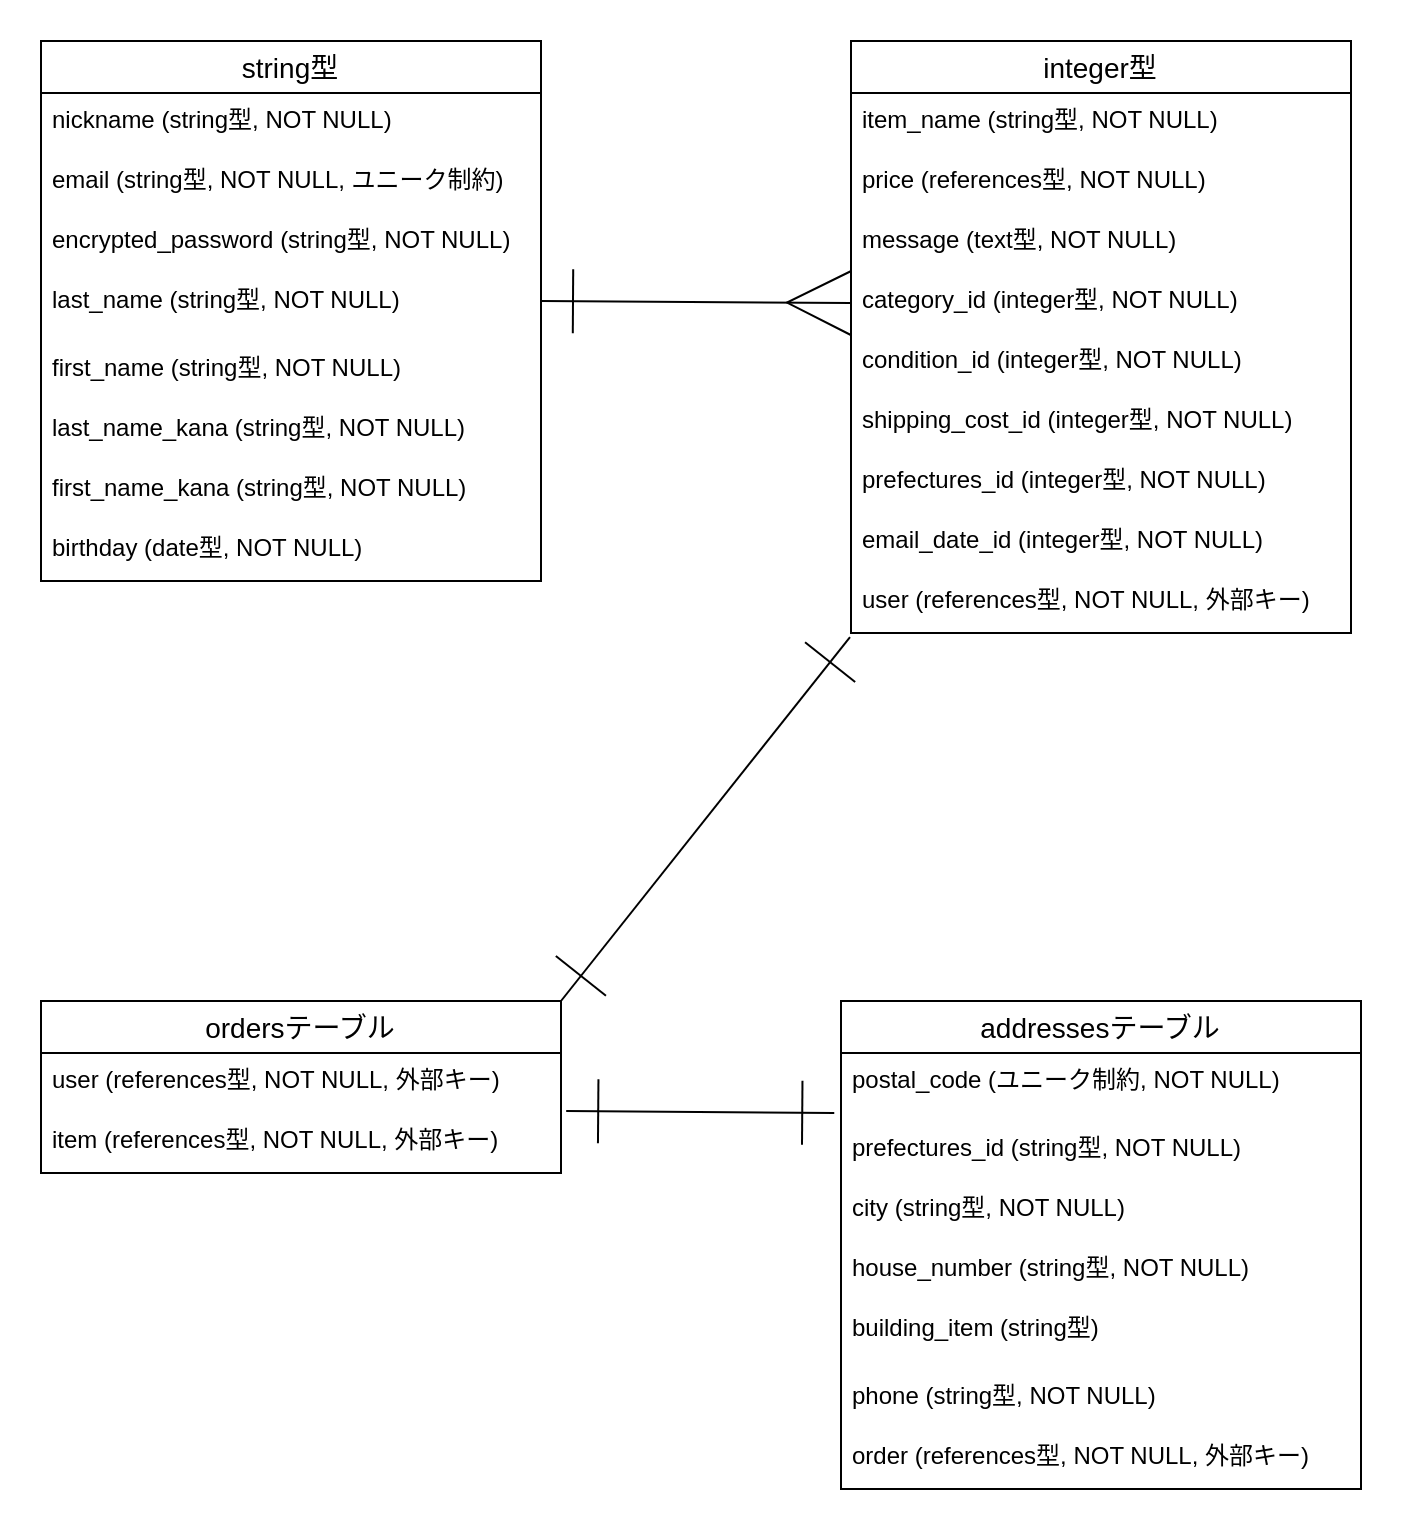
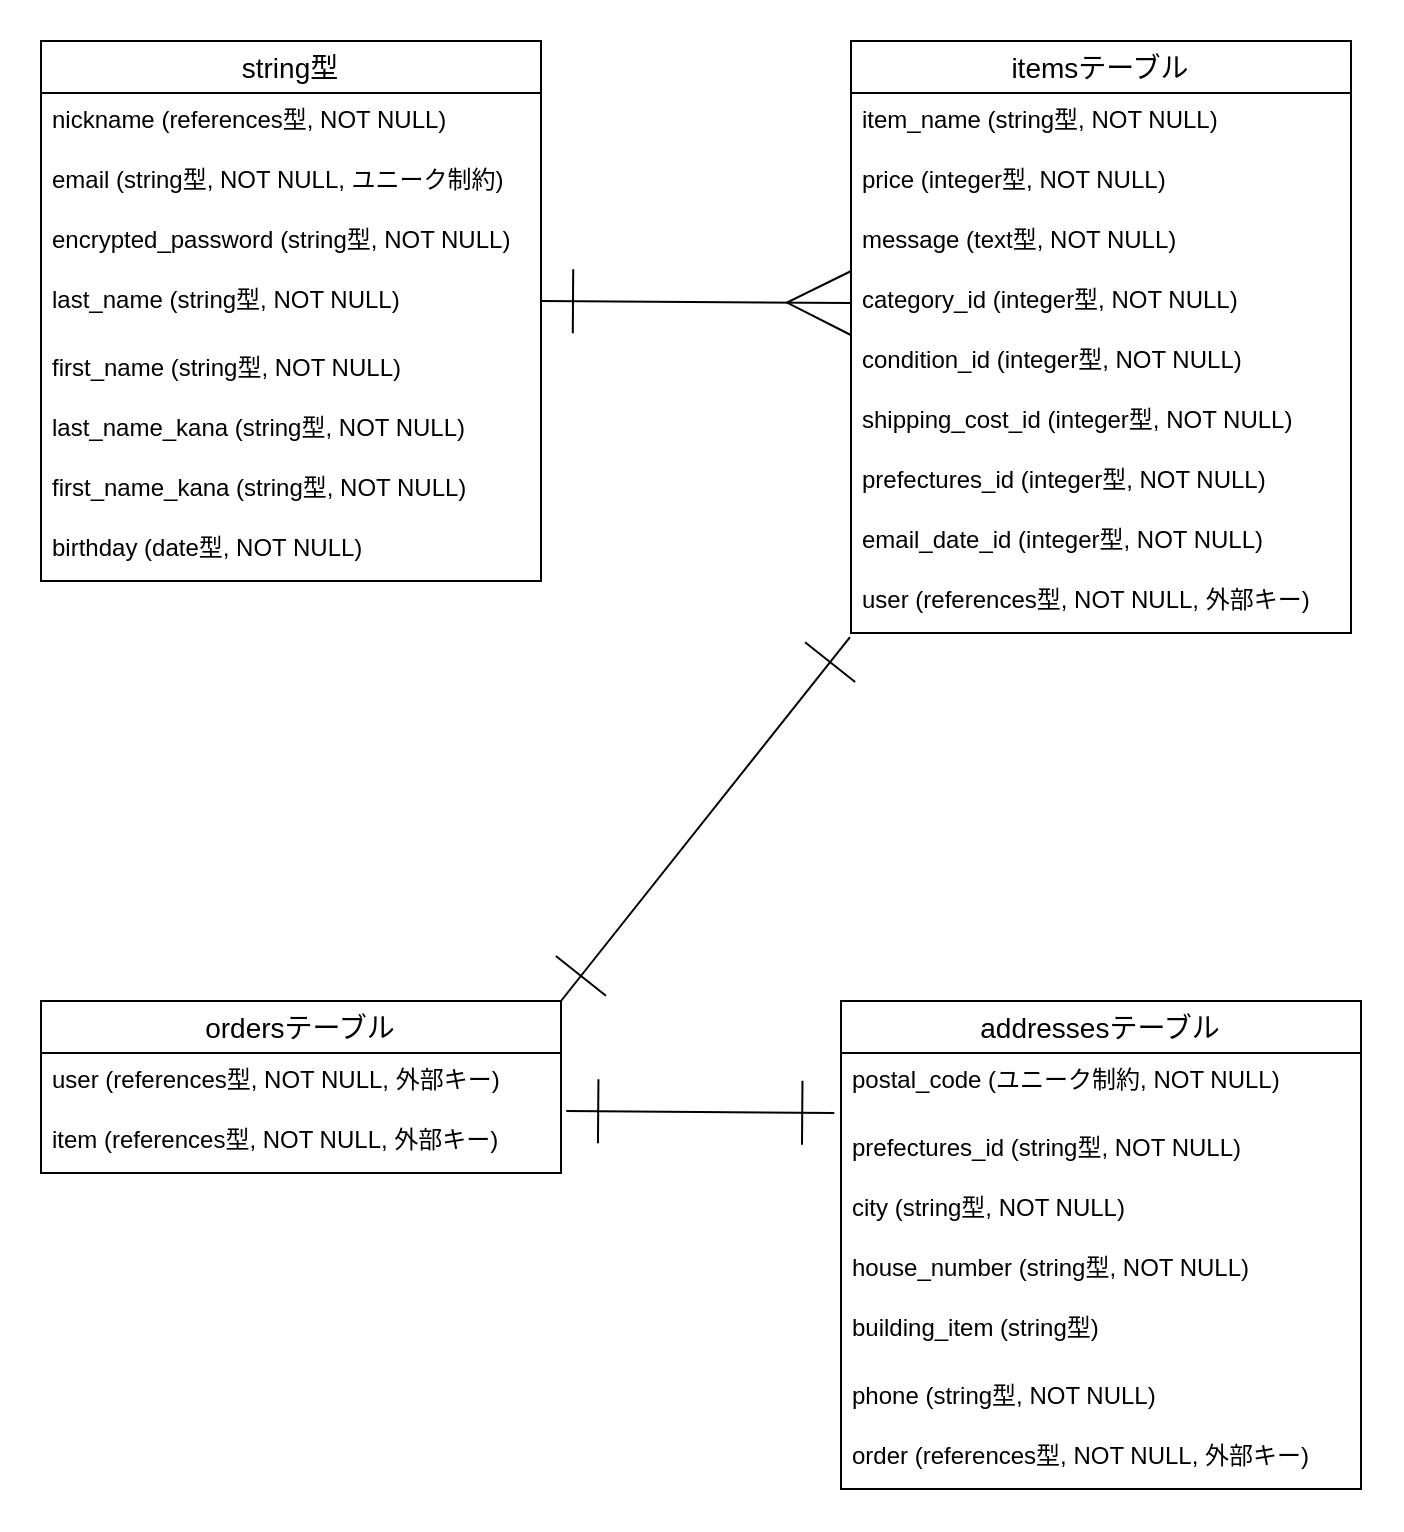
  <mxCell id="0" />
  <mxCell id="1" parent="0" />
  <mxCell id="2" value="string型" style="swimlane;fontStyle=0;childLayout=stackLayout;horizontal=1;startSize=26;horizontalStack=0;resizeParent=1;resizeParentMax=0;resizeLast=0;collapsible=1;marginBottom=0;align=center;fontSize=14;" parent="1" vertex="1"><mxGeometry x="20" y="20" width="250" height="270" as="geometry" /></mxCell>
- <mxCell id="3" value="nickname (string型, NOT NULL)" style="text;strokeColor=none;fillColor=none;spacingLeft=4;spacingRight=4;overflow=hidden;rotatable=0;points=[[0,0.5],[1,0.5]];portConstraint=eastwest;fontSize=12;" parent="2" vertex="1"><mxGeometry y="26" width="250" height="30" as="geometry" /></mxCell>
+ <mxCell id="3" value="nickname (references型, NOT NULL)" style="text;strokeColor=none;fillColor=none;spacingLeft=4;spacingRight=4;overflow=hidden;rotatable=0;points=[[0,0.5],[1,0.5]];portConstraint=eastwest;fontSize=12;" parent="2" vertex="1"><mxGeometry y="26" width="250" height="30" as="geometry" /></mxCell>
  <mxCell id="4" value="email (string型, NOT NULL, ユニーク制約)" style="text;strokeColor=none;fillColor=none;spacingLeft=4;spacingRight=4;overflow=hidden;rotatable=0;points=[[0,0.5],[1,0.5]];portConstraint=eastwest;fontSize=12;" parent="2" vertex="1"><mxGeometry y="56" width="250" height="30" as="geometry" /></mxCell>
  <mxCell id="5" value="encrypted_password (string型, NOT NULL)" style="text;strokeColor=none;fillColor=none;spacingLeft=4;spacingRight=4;overflow=hidden;rotatable=0;points=[[0,0.5],[1,0.5]];portConstraint=eastwest;fontSize=12;" parent="2" vertex="1"><mxGeometry y="86" width="250" height="30" as="geometry" /></mxCell>
  <mxCell id="6" value="last_name (string型, NOT NULL)" style="text;strokeColor=none;fillColor=none;spacingLeft=4;spacingRight=4;overflow=hidden;rotatable=0;points=[[0,0.5],[1,0.5]];portConstraint=eastwest;fontSize=12;" parent="2" vertex="1"><mxGeometry y="116" width="250" height="34" as="geometry" /></mxCell>
  <mxCell id="7" value="first_name (string型, NOT NULL)" style="text;strokeColor=none;fillColor=none;spacingLeft=4;spacingRight=4;overflow=hidden;rotatable=0;points=[[0,0.5],[1,0.5]];portConstraint=eastwest;fontSize=12;" parent="2" vertex="1"><mxGeometry y="150" width="250" height="30" as="geometry" /></mxCell>
  <mxCell id="8" value="last_name_kana (string型, NOT NULL)" style="text;strokeColor=none;fillColor=none;spacingLeft=4;spacingRight=4;overflow=hidden;rotatable=0;points=[[0,0.5],[1,0.5]];portConstraint=eastwest;fontSize=12;" parent="2" vertex="1"><mxGeometry y="180" width="250" height="30" as="geometry" /></mxCell>
  <mxCell id="9" value="first_name_kana (string型, NOT NULL)" style="text;strokeColor=none;fillColor=none;spacingLeft=4;spacingRight=4;overflow=hidden;rotatable=0;points=[[0,0.5],[1,0.5]];portConstraint=eastwest;fontSize=12;" parent="2" vertex="1"><mxGeometry y="210" width="250" height="30" as="geometry" /></mxCell>
  <mxCell id="10" value="birthday (date型, NOT NULL)" style="text;strokeColor=none;fillColor=none;spacingLeft=4;spacingRight=4;overflow=hidden;rotatable=0;points=[[0,0.5],[1,0.5]];portConstraint=eastwest;fontSize=12;" parent="2" vertex="1"><mxGeometry y="240" width="250" height="30" as="geometry" /></mxCell>
- <mxCell id="11" value="integer型" style="swimlane;fontStyle=0;childLayout=stackLayout;horizontal=1;startSize=26;horizontalStack=0;resizeParent=1;resizeParentMax=0;resizeLast=0;collapsible=1;marginBottom=0;align=center;fontSize=14;" parent="1" vertex="1"><mxGeometry x="425" y="20" width="250" height="296" as="geometry" /></mxCell>
+ <mxCell id="11" value="itemsテーブル" style="swimlane;fontStyle=0;childLayout=stackLayout;horizontal=1;startSize=26;horizontalStack=0;resizeParent=1;resizeParentMax=0;resizeLast=0;collapsible=1;marginBottom=0;align=center;fontSize=14;" parent="1" vertex="1"><mxGeometry x="425" y="20" width="250" height="296" as="geometry" /></mxCell>
  <mxCell id="12" value="item_name (string型, NOT NULL)" style="text;strokeColor=none;fillColor=none;spacingLeft=4;spacingRight=4;overflow=hidden;rotatable=0;points=[[0,0.5],[1,0.5]];portConstraint=eastwest;fontSize=12;" parent="11" vertex="1"><mxGeometry y="26" width="250" height="30" as="geometry" /></mxCell>
- <mxCell id="13" value="price (references型, NOT NULL)" style="text;strokeColor=none;fillColor=none;spacingLeft=4;spacingRight=4;overflow=hidden;rotatable=0;points=[[0,0.5],[1,0.5]];portConstraint=eastwest;fontSize=12;" parent="11" vertex="1"><mxGeometry y="56" width="250" height="30" as="geometry" /></mxCell>
+ <mxCell id="13" value="price (integer型, NOT NULL)" style="text;strokeColor=none;fillColor=none;spacingLeft=4;spacingRight=4;overflow=hidden;rotatable=0;points=[[0,0.5],[1,0.5]];portConstraint=eastwest;fontSize=12;" parent="11" vertex="1"><mxGeometry y="56" width="250" height="30" as="geometry" /></mxCell>
  <mxCell id="14" value="message (text型, NOT NULL)" style="text;strokeColor=none;fillColor=none;spacingLeft=4;spacingRight=4;overflow=hidden;rotatable=0;points=[[0,0.5],[1,0.5]];portConstraint=eastwest;fontSize=12;" parent="11" vertex="1"><mxGeometry y="86" width="250" height="30" as="geometry" /></mxCell>
  <mxCell id="15" value="category_id (integer型, NOT NULL)" style="text;strokeColor=none;fillColor=none;spacingLeft=4;spacingRight=4;overflow=hidden;rotatable=0;points=[[0,0.5],[1,0.5]];portConstraint=eastwest;fontSize=12;" parent="11" vertex="1"><mxGeometry y="116" width="250" height="30" as="geometry" /></mxCell>
  <mxCell id="16" value="condition_id (integer型, NOT NULL)" style="text;strokeColor=none;fillColor=none;spacingLeft=4;spacingRight=4;overflow=hidden;rotatable=0;points=[[0,0.5],[1,0.5]];portConstraint=eastwest;fontSize=12;" parent="11" vertex="1"><mxGeometry y="146" width="250" height="30" as="geometry" /></mxCell>
  <mxCell id="17" value="shipping_cost_id (integer型, NOT NULL)" style="text;strokeColor=none;fillColor=none;spacingLeft=4;spacingRight=4;overflow=hidden;rotatable=0;points=[[0,0.5],[1,0.5]];portConstraint=eastwest;fontSize=12;" parent="11" vertex="1"><mxGeometry y="176" width="250" height="30" as="geometry" /></mxCell>
  <mxCell id="18" value="prefectures_id (integer型, NOT NULL)" style="text;strokeColor=none;fillColor=none;spacingLeft=4;spacingRight=4;overflow=hidden;rotatable=0;points=[[0,0.5],[1,0.5]];portConstraint=eastwest;fontSize=12;" parent="11" vertex="1"><mxGeometry y="206" width="250" height="30" as="geometry" /></mxCell>
  <mxCell id="19" value="email_date_id (integer型, NOT NULL)" style="text;strokeColor=none;fillColor=none;spacingLeft=4;spacingRight=4;overflow=hidden;rotatable=0;points=[[0,0.5],[1,0.5]];portConstraint=eastwest;fontSize=12;" parent="11" vertex="1"><mxGeometry y="236" width="250" height="30" as="geometry" /></mxCell>
  <mxCell id="20" value="user (references型, NOT NULL, 外部キー)" style="text;strokeColor=none;fillColor=none;spacingLeft=4;spacingRight=4;overflow=hidden;rotatable=0;points=[[0,0.5],[1,0.5]];portConstraint=eastwest;fontSize=12;" parent="11" vertex="1"><mxGeometry y="266" width="250" height="30" as="geometry" /></mxCell>
  <mxCell id="21" style="edgeStyle=none;html=1;exitX=1;exitY=0;exitDx=0;exitDy=0;strokeWidth=1;startArrow=ERone;startFill=0;endArrow=ERone;endFill=0;startSize=30;endSize=30;targetPerimeterSpacing=0;entryX=-0.002;entryY=1.067;entryDx=0;entryDy=0;entryPerimeter=0;" parent="1" source="22" edge="1" target="20"><mxGeometry relative="1" as="geometry"><mxPoint x="430" y="410" as="targetPoint" /></mxGeometry></mxCell>
  <mxCell id="22" value="ordersテーブル" style="swimlane;fontStyle=0;childLayout=stackLayout;horizontal=1;startSize=26;horizontalStack=0;resizeParent=1;resizeParentMax=0;resizeLast=0;collapsible=1;marginBottom=0;align=center;fontSize=14;" parent="1" vertex="1"><mxGeometry x="20" y="500" width="260" height="86" as="geometry" /></mxCell>
  <mxCell id="23" value="user (references型, NOT NULL, 外部キー)" style="text;strokeColor=none;fillColor=none;spacingLeft=4;spacingRight=4;overflow=hidden;rotatable=0;points=[[0,0.5],[1,0.5]];portConstraint=eastwest;fontSize=12;" parent="22" vertex="1"><mxGeometry y="26" width="260" height="30" as="geometry" /></mxCell>
  <mxCell id="24" value="item (references型, NOT NULL, 外部キー)" style="text;strokeColor=none;fillColor=none;spacingLeft=4;spacingRight=4;overflow=hidden;rotatable=0;points=[[0,0.5],[1,0.5]];portConstraint=eastwest;fontSize=12;" parent="22" vertex="1"><mxGeometry y="56" width="260" height="30" as="geometry" /></mxCell>
  <mxCell id="25" value="addressesテーブル" style="swimlane;fontStyle=0;childLayout=stackLayout;horizontal=1;startSize=26;horizontalStack=0;resizeParent=1;resizeParentMax=0;resizeLast=0;collapsible=1;marginBottom=0;align=center;fontSize=14;" parent="1" vertex="1"><mxGeometry x="420" y="500" width="260" height="244" as="geometry" /></mxCell>
  <mxCell id="26" value="postal_code (ユニーク制約, NOT NULL)" style="text;strokeColor=none;fillColor=none;spacingLeft=4;spacingRight=4;overflow=hidden;rotatable=0;points=[[0,0.5],[1,0.5]];portConstraint=eastwest;fontSize=12;" parent="25" vertex="1"><mxGeometry y="26" width="260" height="34" as="geometry" /></mxCell>
  <mxCell id="27" value="prefectures_id (string型, NOT NULL)" style="text;strokeColor=none;fillColor=none;spacingLeft=4;spacingRight=4;overflow=hidden;rotatable=0;points=[[0,0.5],[1,0.5]];portConstraint=eastwest;fontSize=12;" parent="25" vertex="1"><mxGeometry y="60" width="260" height="30" as="geometry" /></mxCell>
  <mxCell id="28" value="city (string型, NOT NULL)" style="text;strokeColor=none;fillColor=none;spacingLeft=4;spacingRight=4;overflow=hidden;rotatable=0;points=[[0,0.5],[1,0.5]];portConstraint=eastwest;fontSize=12;" parent="25" vertex="1"><mxGeometry y="90" width="260" height="30" as="geometry" /></mxCell>
  <mxCell id="29" value="house_number (string型, NOT NULL)" style="text;strokeColor=none;fillColor=none;spacingLeft=4;spacingRight=4;overflow=hidden;rotatable=0;points=[[0,0.5],[1,0.5]];portConstraint=eastwest;fontSize=12;" parent="25" vertex="1"><mxGeometry y="120" width="260" height="30" as="geometry" /></mxCell>
  <mxCell id="30" value="building_item (string型)" style="text;strokeColor=none;fillColor=none;spacingLeft=4;spacingRight=4;overflow=hidden;rotatable=0;points=[[0,0.5],[1,0.5]];portConstraint=eastwest;fontSize=12;" parent="25" vertex="1"><mxGeometry y="150" width="260" height="34" as="geometry" /></mxCell>
  <mxCell id="31" value="phone (string型, NOT NULL)" style="text;strokeColor=none;fillColor=none;spacingLeft=4;spacingRight=4;overflow=hidden;rotatable=0;points=[[0,0.5],[1,0.5]];portConstraint=eastwest;fontSize=12;" parent="25" vertex="1"><mxGeometry y="184" width="260" height="30" as="geometry" /></mxCell>
  <mxCell id="32" value="order (references型, NOT NULL, 外部キー)" style="text;strokeColor=none;fillColor=none;spacingLeft=4;spacingRight=4;overflow=hidden;rotatable=0;points=[[0,0.5],[1,0.5]];portConstraint=eastwest;fontSize=12;" parent="25" vertex="1"><mxGeometry y="214" width="260" height="30" as="geometry" /></mxCell>
  <mxCell id="33" style="edgeStyle=none;html=1;endArrow=ERmany;endFill=0;startArrow=ERone;startFill=0;endSize=30;startSize=30;entryX=0;entryY=0.5;entryDx=0;entryDy=0;" parent="1" target="15" edge="1"><mxGeometry relative="1" as="geometry"><mxPoint x="420" y="185" as="targetPoint" /><mxPoint x="270" y="150" as="sourcePoint" /></mxGeometry></mxCell>
  <mxCell id="34" style="edgeStyle=none;html=1;strokeWidth=1;startArrow=ERone;startFill=0;endArrow=ERone;endFill=0;startSize=30;endSize=30;targetPerimeterSpacing=7;exitX=1.01;exitY=-0.033;exitDx=0;exitDy=0;exitPerimeter=0;entryX=-0.013;entryY=1;entryDx=0;entryDy=0;entryPerimeter=0;" parent="1" source="24" edge="1"><mxGeometry relative="1" as="geometry"><mxPoint x="280" y="680" as="sourcePoint" /><mxPoint x="416.62" y="556" as="targetPoint" /></mxGeometry></mxCell>
